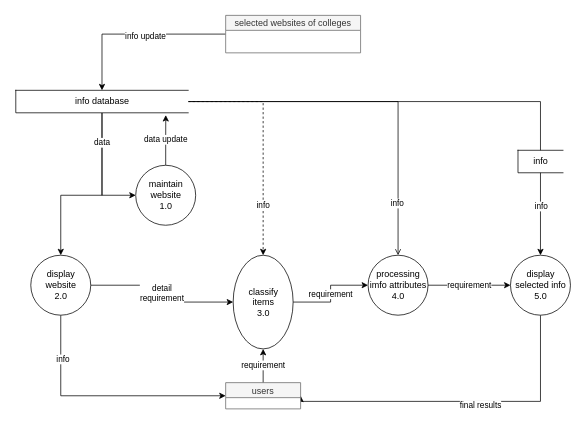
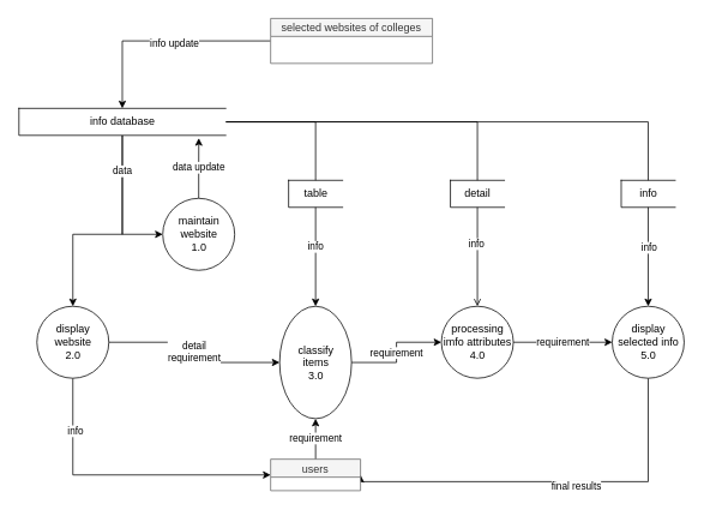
  <mxCell id="0" />
  <mxCell id="1" parent="0" />
  <mxCell id="2" value="detail&lt;br&gt;requirement" style="edgeStyle=orthogonalEdgeStyle;rounded=0;orthogonalLoop=1;jettySize=auto;html=1;entryX=0;entryY=0.5;entryDx=0;entryDy=0;" edge="1" parent="1" source="5" target="12"><mxGeometry relative="1" as="geometry" /></mxCell>
  <mxCell id="3" style="edgeStyle=orthogonalEdgeStyle;rounded=0;orthogonalLoop=1;jettySize=auto;html=1;exitX=0.5;exitY=1;exitDx=0;exitDy=0;entryX=0;entryY=0.5;entryDx=0;entryDy=0;" edge="1" parent="1" source="5" target="32"><mxGeometry relative="1" as="geometry" /></mxCell>
  <mxCell id="4" value="info" style="edgeLabel;html=1;align=center;verticalAlign=middle;resizable=0;points=[];" vertex="1" connectable="0" parent="3"><mxGeometry x="-0.643" y="2" relative="1" as="geometry"><mxPoint as="offset" /></mxGeometry></mxCell>
  <mxCell id="5" value="display&lt;br&gt;website&lt;br&gt;2.0" style="shape=ellipse;html=1;dashed=0;whitespace=wrap;aspect=fixed;perimeter=ellipsePerimeter;" vertex="1" parent="1"><mxGeometry x="40" y="340" width="80" height="80" as="geometry" /></mxCell>
  <mxCell id="6" value="data update" style="edgeStyle=orthogonalEdgeStyle;rounded=0;orthogonalLoop=1;jettySize=auto;html=1;entryX=0.87;entryY=1.1;entryDx=0;entryDy=0;entryPerimeter=0;" edge="1" parent="1" source="7" target="24"><mxGeometry relative="1" as="geometry" /></mxCell>
  <mxCell id="7" value="maintain &lt;br&gt;website&lt;br&gt;1.0" style="shape=ellipse;html=1;dashed=0;whitespace=wrap;aspect=fixed;perimeter=ellipsePerimeter;" vertex="1" parent="1"><mxGeometry x="180" y="220" width="80" height="80" as="geometry" /></mxCell>
  <mxCell id="8" style="edgeStyle=orthogonalEdgeStyle;rounded=0;orthogonalLoop=1;jettySize=auto;html=1;entryX=1;entryY=0.5;entryDx=0;entryDy=0;" edge="1" parent="1" source="10" target="32"><mxGeometry relative="1" as="geometry"><Array as="points"><mxPoint x="720" y="535" /></Array></mxGeometry></mxCell>
  <mxCell id="9" value="final results" style="edgeLabel;html=1;align=center;verticalAlign=middle;resizable=0;points=[];" vertex="1" connectable="0" parent="8"><mxGeometry x="-0.459" y="-76" relative="1" as="geometry"><mxPoint x="-76" y="80" as="offset" /></mxGeometry></mxCell>
  <mxCell id="10" value="display&lt;br&gt;selected info&lt;br&gt;5.0" style="shape=ellipse;html=1;dashed=0;whitespace=wrap;aspect=fixed;perimeter=ellipsePerimeter;" vertex="1" parent="1"><mxGeometry x="680" y="340" width="80" height="80" as="geometry" /></mxCell>
  <mxCell id="11" value="requirement" style="edgeStyle=orthogonalEdgeStyle;rounded=0;orthogonalLoop=1;jettySize=auto;html=1;entryX=0;entryY=0.5;entryDx=0;entryDy=0;" edge="1" parent="1" source="12" target="14"><mxGeometry relative="1" as="geometry" /></mxCell>
  <mxCell id="12" value="classify&lt;br&gt;items&lt;br&gt;3.0" style="shape=ellipse;html=1;dashed=0;whitespace=wrap;aspect=fixed;perimeter=ellipsePerimeter;" vertex="1" parent="1"><mxGeometry x="310" y="340" width="80" height="125" as="geometry" /></mxCell>
  <mxCell id="13" value="requirement" style="edgeStyle=orthogonalEdgeStyle;rounded=0;orthogonalLoop=1;jettySize=auto;html=1;entryX=0;entryY=0.5;entryDx=0;entryDy=0;" edge="1" parent="1" source="14" target="10"><mxGeometry relative="1" as="geometry" /></mxCell>
  <mxCell id="14" value="processing&lt;br&gt;imfo attributes&lt;br&gt;4.0" style="shape=ellipse;html=1;dashed=0;whitespace=wrap;aspect=fixed;perimeter=ellipsePerimeter;" vertex="1" parent="1"><mxGeometry x="490" y="340" width="80" height="80" as="geometry" /></mxCell>
  <mxCell id="15" style="edgeStyle=orthogonalEdgeStyle;rounded=0;orthogonalLoop=1;jettySize=auto;html=1;entryX=0.5;entryY=0;entryDx=0;entryDy=0;" edge="1" parent="1" source="24" target="5"><mxGeometry relative="1" as="geometry"><Array as="points"><mxPoint x="135" y="260" /><mxPoint x="80" y="260" /></Array></mxGeometry></mxCell>
  <mxCell id="16" style="edgeStyle=orthogonalEdgeStyle;rounded=0;orthogonalLoop=1;jettySize=auto;html=1;entryX=0;entryY=0.5;entryDx=0;entryDy=0;" edge="1" parent="1" source="24" target="7"><mxGeometry relative="1" as="geometry" /></mxCell>
  <mxCell id="17" value="data" style="edgeLabel;html=1;align=center;verticalAlign=middle;resizable=0;points=[];" vertex="1" connectable="0" parent="16"><mxGeometry x="-0.491" y="-1" relative="1" as="geometry"><mxPoint as="offset" /></mxGeometry></mxCell>
- <mxCell id="18" style="edgeStyle=orthogonalEdgeStyle;rounded=0;orthogonalLoop=1;jettySize=auto;html=1;entryX=0.5;entryY=0;entryDx=0;entryDy=0;dashed=1;" edge="1" parent="1" source="24" target="12"><mxGeometry relative="1" as="geometry" /></mxCell>
+ <mxCell id="18" style="edgeStyle=orthogonalEdgeStyle;rounded=0;orthogonalLoop=1;jettySize=auto;html=1;entryX=0.5;entryY=0;entryDx=0;entryDy=0;" edge="1" parent="1" source="24" target="12"><mxGeometry relative="1" as="geometry" /></mxCell>
  <mxCell id="19" value="info" style="edgeLabel;html=1;align=center;verticalAlign=middle;resizable=0;points=[];" vertex="1" connectable="0" parent="18"><mxGeometry x="0.561" y="-1" relative="1" as="geometry"><mxPoint as="offset" /></mxGeometry></mxCell>
  <mxCell id="20" style="edgeStyle=orthogonalEdgeStyle;rounded=0;orthogonalLoop=1;jettySize=auto;html=1;entryX=0.5;entryY=0;entryDx=0;entryDy=0;endArrow=open;" edge="1" parent="1" source="24" target="14"><mxGeometry relative="1" as="geometry" /></mxCell>
  <mxCell id="21" value="info" style="edgeLabel;html=1;align=center;verticalAlign=middle;resizable=0;points=[];" vertex="1" connectable="0" parent="20"><mxGeometry x="0.711" y="-2" relative="1" as="geometry"><mxPoint as="offset" /></mxGeometry></mxCell>
  <mxCell id="22" style="edgeStyle=orthogonalEdgeStyle;rounded=0;orthogonalLoop=1;jettySize=auto;html=1;entryX=0.5;entryY=0;entryDx=0;entryDy=0;" edge="1" parent="1" source="24" target="10"><mxGeometry relative="1" as="geometry" /></mxCell>
  <mxCell id="23" value="info" style="edgeLabel;html=1;align=center;verticalAlign=middle;resizable=0;points=[];" vertex="1" connectable="0" parent="22"><mxGeometry x="0.804" relative="1" as="geometry"><mxPoint as="offset" /></mxGeometry></mxCell>
  <mxCell id="24" value="info database" style="html=1;dashed=0;whitespace=wrap;shape=partialRectangle;right=0;" vertex="1" parent="1"><mxGeometry x="20" y="120" width="230" height="30" as="geometry" /></mxCell>
  <mxCell id="25" style="edgeStyle=orthogonalEdgeStyle;rounded=0;orthogonalLoop=1;jettySize=auto;html=1;entryX=0.5;entryY=0;entryDx=0;entryDy=0;" edge="1" parent="1" source="27" target="24"><mxGeometry relative="1" as="geometry" /></mxCell>
  <mxCell id="26" value="info update" style="edgeLabel;html=1;align=center;verticalAlign=middle;resizable=0;points=[];" vertex="1" connectable="0" parent="25"><mxGeometry x="-0.104" y="2" relative="1" as="geometry"><mxPoint as="offset" /></mxGeometry></mxCell>
  <mxCell id="27" value="selected websites of colleges" style="swimlane;fontStyle=0;childLayout=stackLayout;horizontal=1;startSize=20;fillColor=#f5f5f5;horizontalStack=0;resizeParent=1;resizeParentMax=0;resizeLast=0;collapsible=0;marginBottom=0;swimlaneFillColor=#ffffff;strokeColor=#666666;fontColor=#333333;" vertex="1" parent="1"><mxGeometry x="300" y="20" width="180" height="50" as="geometry" /></mxCell>
+ <mxCell id="28" value="detail" style="html=1;dashed=0;whitespace=wrap;shape=partialRectangle;right=0;" vertex="1" parent="1"><mxGeometry x="500" y="200" width="60" height="30" as="geometry" /></mxCell>
+ <mxCell id="29" value="table" style="html=1;dashed=0;whitespace=wrap;shape=partialRectangle;right=0;" vertex="1" parent="1"><mxGeometry x="320" y="200" width="60" height="30" as="geometry" /></mxCell>
  <mxCell id="30" value="info" style="html=1;dashed=0;whitespace=wrap;shape=partialRectangle;right=0;" vertex="1" parent="1"><mxGeometry x="690" y="200" width="60" height="30" as="geometry" /></mxCell>
  <mxCell id="31" value="requirement" style="edgeStyle=orthogonalEdgeStyle;rounded=0;orthogonalLoop=1;jettySize=auto;html=1;entryX=0.5;entryY=1;entryDx=0;entryDy=0;" edge="1" parent="1" source="32" target="12"><mxGeometry relative="1" as="geometry" /></mxCell>
  <mxCell id="32" value="users" style="swimlane;fontStyle=0;childLayout=stackLayout;horizontal=1;startSize=20;fillColor=#f5f5f5;horizontalStack=0;resizeParent=1;resizeParentMax=0;resizeLast=0;collapsible=0;marginBottom=0;swimlaneFillColor=#ffffff;strokeColor=#666666;fontColor=#333333;" vertex="1" parent="1"><mxGeometry x="300" y="510" width="100" height="35" as="geometry" /></mxCell>
